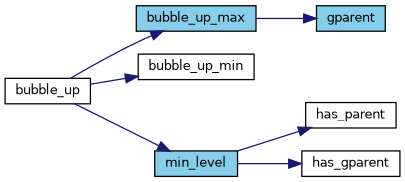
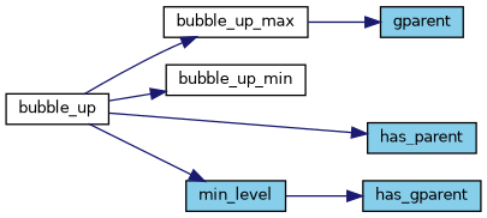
  digraph {
    rankdir=LR
    node [color=black fillcolor=white fontname=Helvetica fontsize=10 shape=record style=filled]
    edge [color=midnightblue fontname=Helvetica fontsize=10 labelfontname=Helvetica labelfontsize=10 style=solid]
    n1 [fontcolor=black height=0.2 label=bubble_up width=0.4]
-   n2 [fillcolor=skyblue height=0.2 label=bubble_up_max width=0.4]
+   n2 [height=0.2 label=bubble_up_max width=0.4]
    n3 [height=0.2 label=bubble_up_min width=0.4]
-   n4 [height=0.2 label=has_parent width=0.4]
+   n4 [fillcolor=skyblue height=0.2 label=has_parent width=0.4]
    n5 [fillcolor=skyblue height=0.2 label=min_level width=0.4]
    n6 [fillcolor=skyblue height=0.2 label=gparent width=0.4]
-   n7 [height=0.2 label=has_gparent width=0.4]
+   n7 [fillcolor=skyblue height=0.2 label=has_gparent width=0.4]
    n1 -> n2
    n1 -> n3
-   n5 -> n4
+   n1 -> n4
    n1 -> n5
    n2 -> n6
    n5 -> n7
  }
